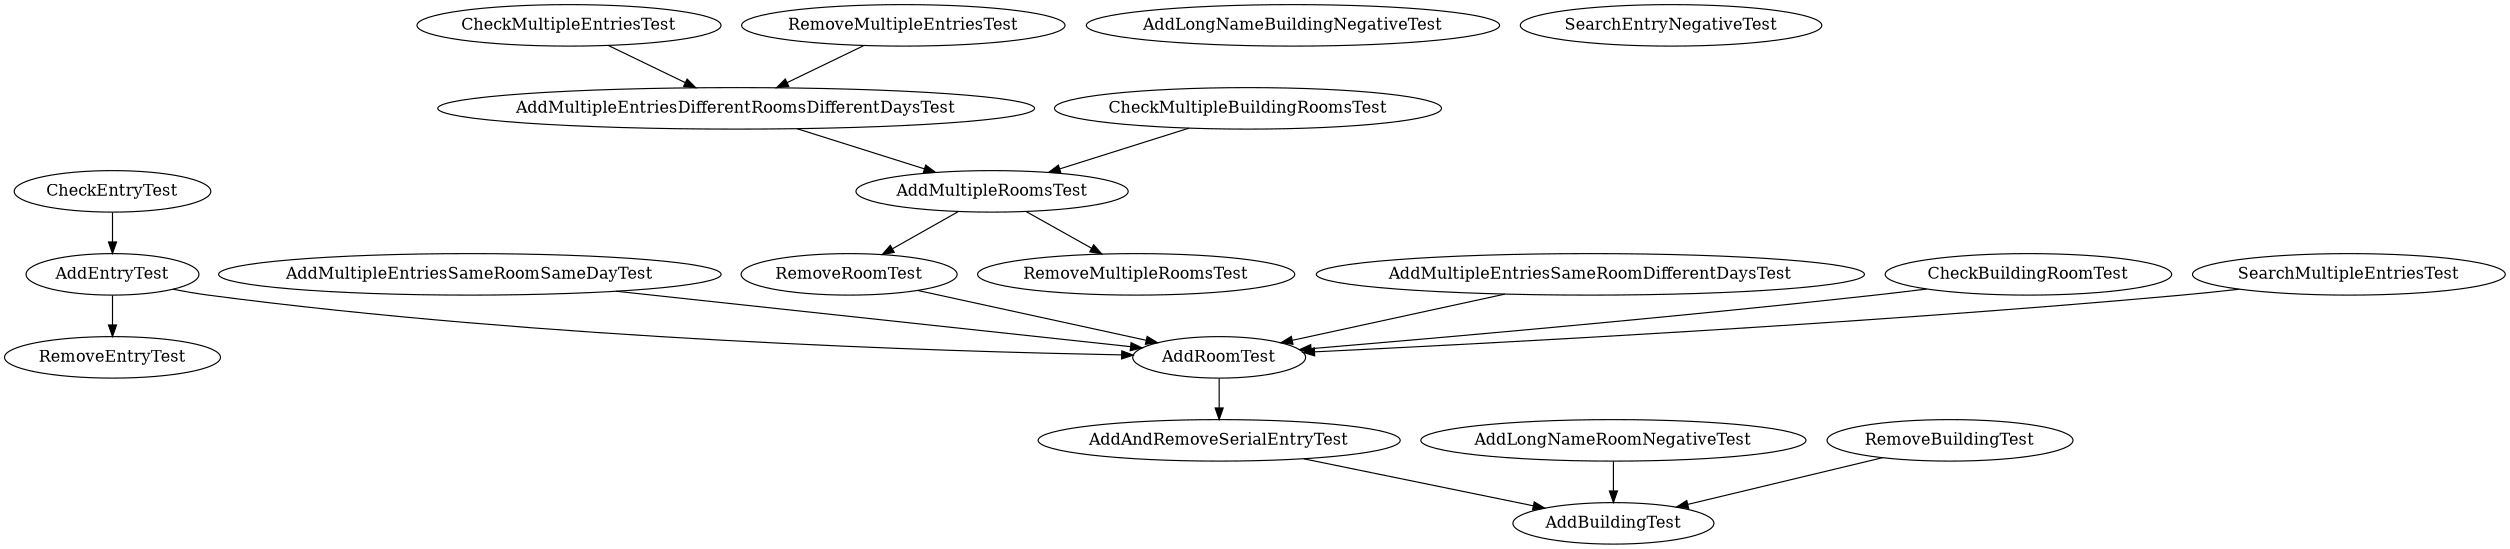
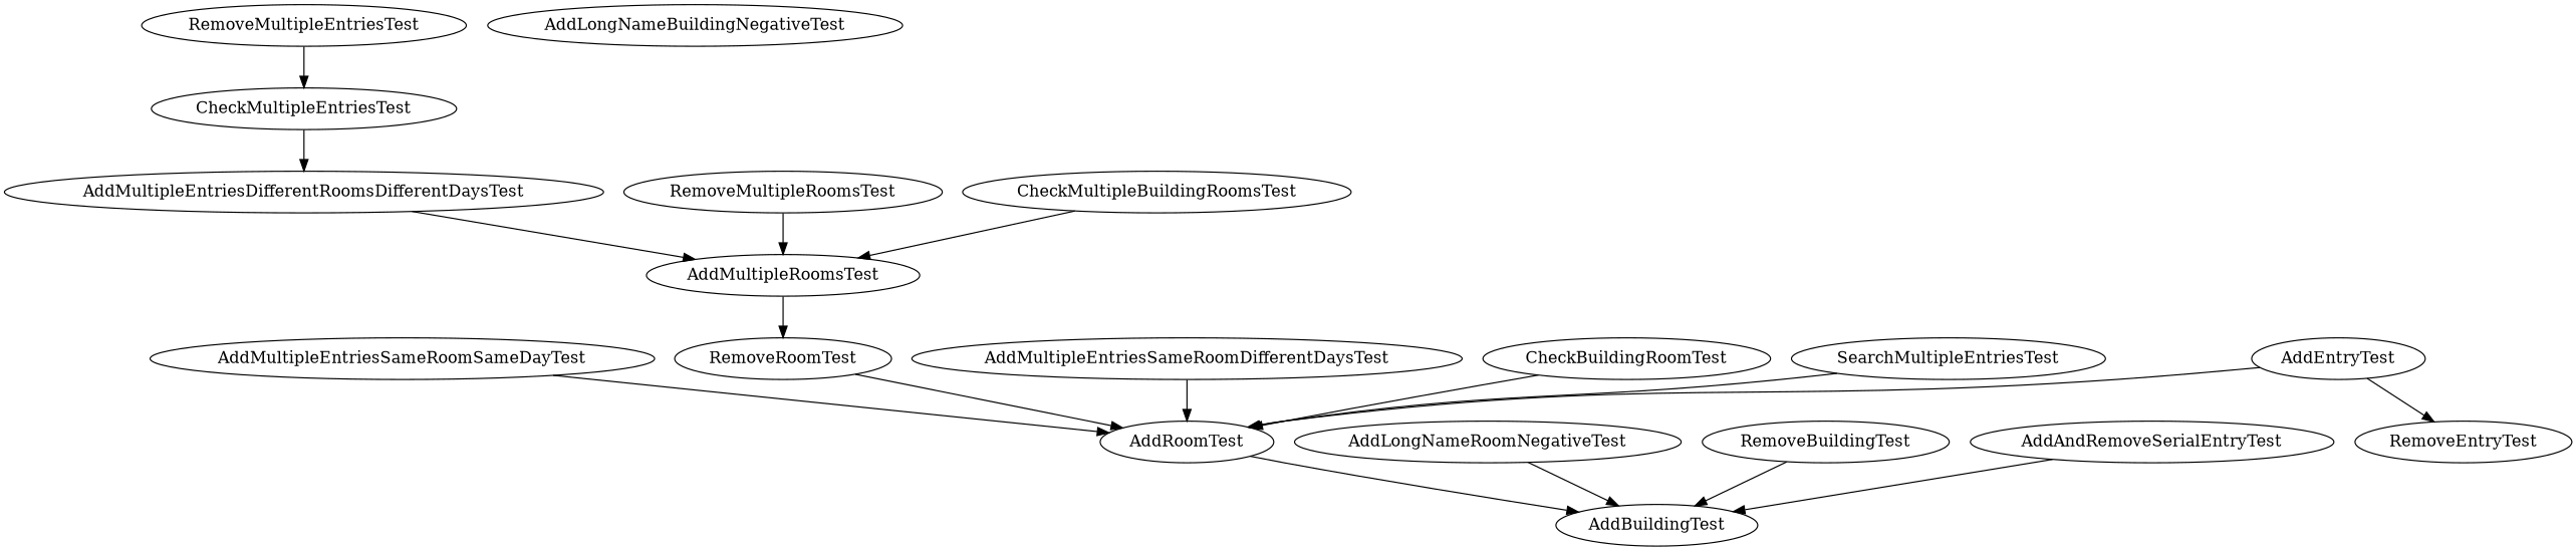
  digraph {
    AddMultipleEntriesSameRoomSameDayTest
    AddRoomTest
    AddBuildingTest
    AddEntryTest
    RemoveEntryTest
-   CheckEntryTest
    AddMultipleRoomsTest
    RemoveRoomTest
    CheckMultipleEntriesTest
    AddMultipleEntriesDifferentRoomsDifferentDaysTest
    AddLongNameBuildingNegativeTest
-   SearchEntryNegativeTest
    AddLongNameRoomNegativeTest
    AddMultipleEntriesSameRoomDifferentDaysTest
    RemoveBuildingTest
    AddAndRemoveSerialEntryTest
    CheckBuildingRoomTest
    RemoveMultipleRoomsTest
    RemoveMultipleEntriesTest
    CheckMultipleBuildingRoomsTest
    SearchMultipleEntriesTest
    AddMultipleEntriesSameRoomSameDayTest -> AddRoomTest
-   AddRoomTest -> AddAndRemoveSerialEntryTest
+   AddRoomTest -> AddBuildingTest
    AddEntryTest -> AddRoomTest
    AddEntryTest -> RemoveEntryTest
-   CheckEntryTest -> AddEntryTest
    AddMultipleRoomsTest -> RemoveRoomTest
    RemoveRoomTest -> AddRoomTest
    CheckMultipleEntriesTest -> AddMultipleEntriesDifferentRoomsDifferentDaysTest
    AddMultipleEntriesDifferentRoomsDifferentDaysTest -> AddMultipleRoomsTest
    AddLongNameRoomNegativeTest -> AddBuildingTest
    AddMultipleEntriesSameRoomDifferentDaysTest -> AddRoomTest
    RemoveBuildingTest -> AddBuildingTest
    AddAndRemoveSerialEntryTest -> AddBuildingTest
    CheckBuildingRoomTest -> AddRoomTest
-   AddMultipleRoomsTest -> RemoveMultipleRoomsTest
-   RemoveMultipleEntriesTest -> AddMultipleEntriesDifferentRoomsDifferentDaysTest
+   RemoveMultipleRoomsTest -> AddMultipleRoomsTest
+   RemoveMultipleEntriesTest -> CheckMultipleEntriesTest
    CheckMultipleBuildingRoomsTest -> AddMultipleRoomsTest
    SearchMultipleEntriesTest -> AddRoomTest
  }
